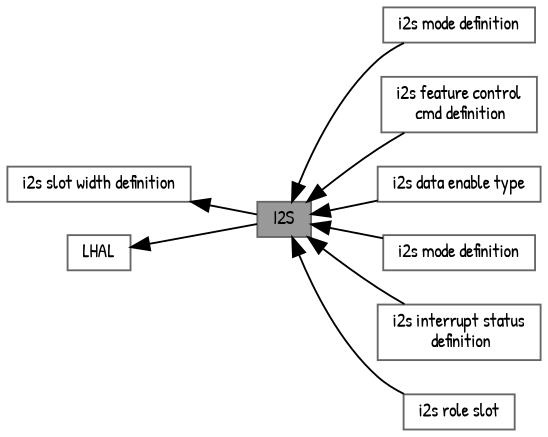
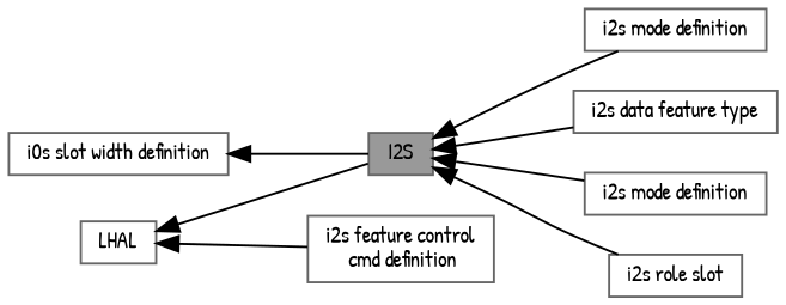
  digraph {
    fontname="Patrick Hand"
    rankdir=LR
    node [color=grey40 fillcolor=white fontname="Patrick Hand" fontsize=10 shape=box style=filled]
    edge [dir=back fontname="Patrick Hand" fontsize=10 labelfontname=Helvetica labelfontsize=10 shape=plaintext style=solid]
    n1 [color=gray40 fillcolor=grey60 fontcolor=black height=0.2 label=I2S width=0.4]
    n2 [height=0.2 label="i2s mode definition" width=0.4]
    n3 [height=0.2 label="i2s feature control\l cmd definition" width=0.4]
-   n4 [height=0.2 label="i2s data enable type" width=0.4]
+   n4 [height=0.2 label="i2s data feature type" width=0.4]
    n5 [height=0.2 label="i2s mode definition" width=0.4]
-   n6 [height=0.2 label="i2s interrupt status\l definition" width=0.4]
    n7 [height=0.2 label="i2s role slot" width=0.4]
-   n8 [height=0.2 label="i2s slot width definition" width=0.4]
+   n8 [height=0.2 label="i0s slot width definition" width=0.4]
    n9 [height=0.2 label=LHAL width=0.4]
    n1 -> n2
-   n1 -> n3
+   n9 -> n3
    n1 -> n4
    n1 -> n5
-   n1 -> n6
    n1 -> n7
    n8 -> n1
    n9 -> n1
  }
